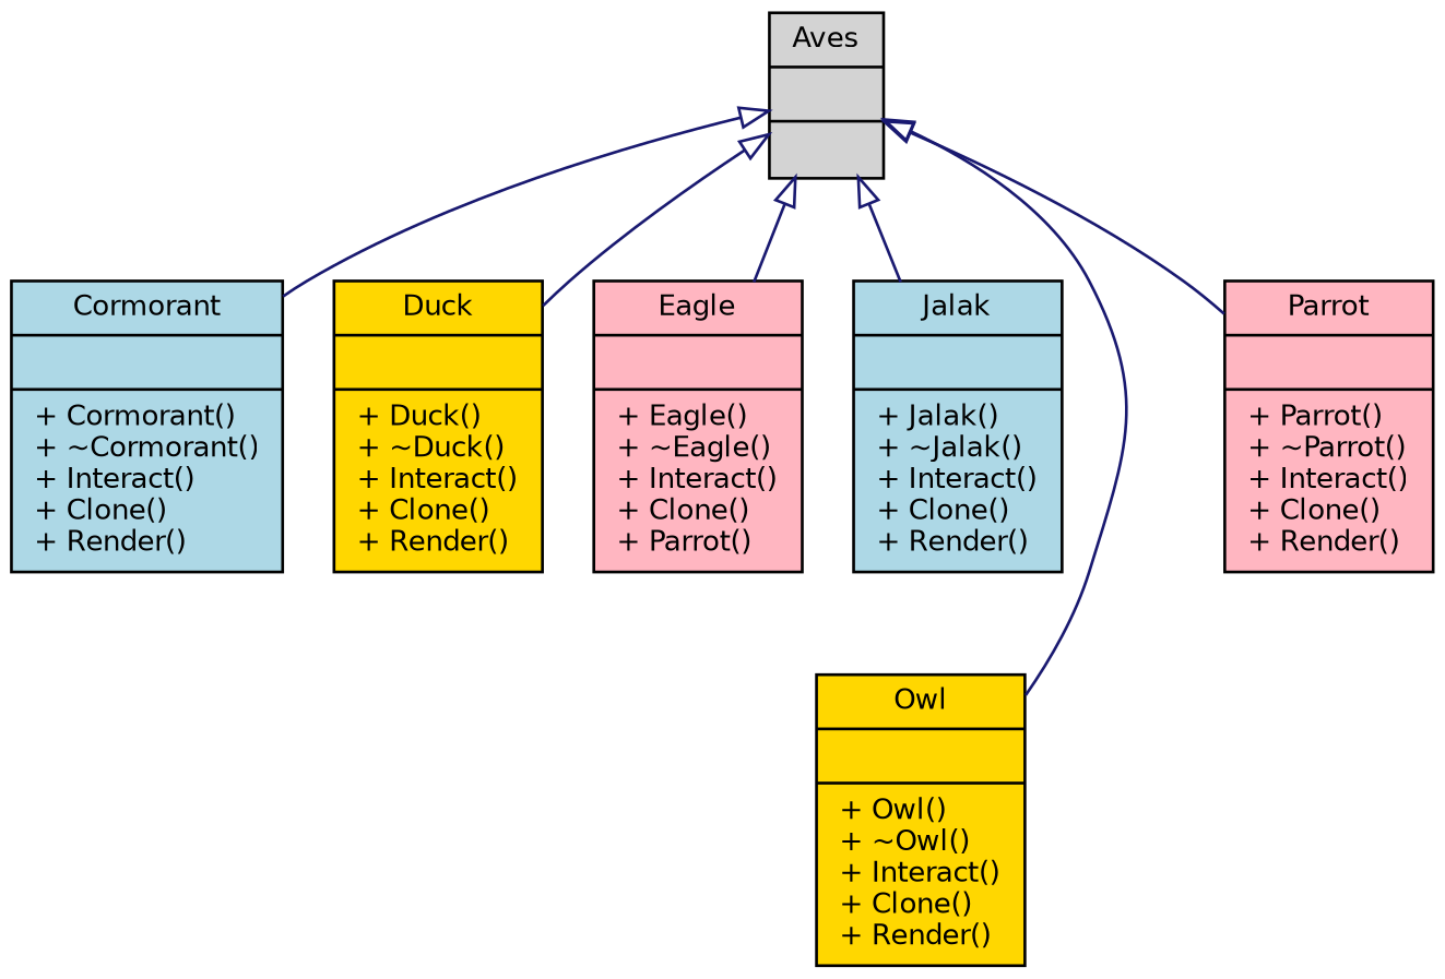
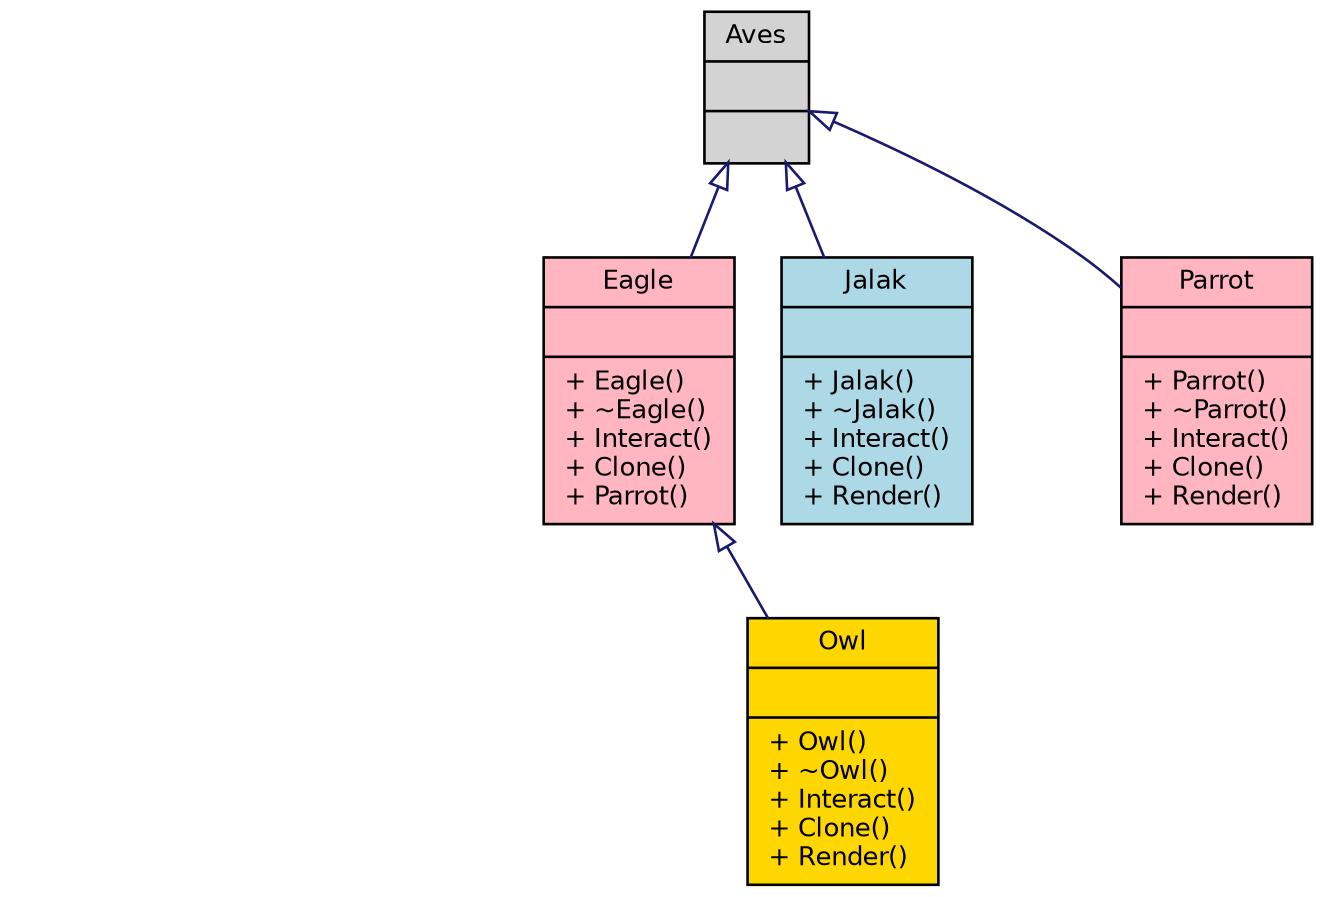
  digraph {
    node [color=black fillcolor=lightblue fontname=Helvetica fontsize=10 shape=record style=filled]
    edge [arrowtail=onormal color=midnightblue dir=back fontname=Helvetica fontsize=10 labelfontname=Helvetica labelfontsize=10 style=solid]
    n1 [fillcolor=lightgrey fontcolor=black height=0.2 label="{Aves\n||}" width=0.4]
-   n2 [height=0.2 label="{Cormorant\n||+ Cormorant()\l+ ~Cormorant()\l+ Interact()\l+ Clone()\l+ Render()\l}" width=0.4]
-   n3 [fillcolor=gold height=0.2 label="{Duck\n||+ Duck()\l+ ~Duck()\l+ Interact()\l+ Clone()\l+ Render()\l}" width=0.4]
    n4 [fillcolor=lightpink height=0.2 label="{Eagle\n||+ Eagle()\l+ ~Eagle()\l+ Interact()\l+ Clone()\l+ Parrot()\l}" width=0.4]
    n5 [height=0.2 label="{Jalak\n||+ Jalak()\l+ ~Jalak()\l+ Interact()\l+ Clone()\l+ Render()\l}" width=0.4]
    n6 [fillcolor=gold height=0.2 label="{Owl\n||+ Owl()\l+ ~Owl()\l+ Interact()\l+ Clone()\l+ Render()\l}" width=0.4]
    n7 [fillcolor=lightpink height=0.2 label="{Parrot\n||+ Parrot()\l+ ~Parrot()\l+ Interact()\l+ Clone()\l+ Render()\l}" width=0.4]
-   n1 -> n2
-   n1 -> n3
    n1 -> n4
    n1 -> n5
-   n1 -> n6
+   n4 -> n6
    n1 -> n7
  }
